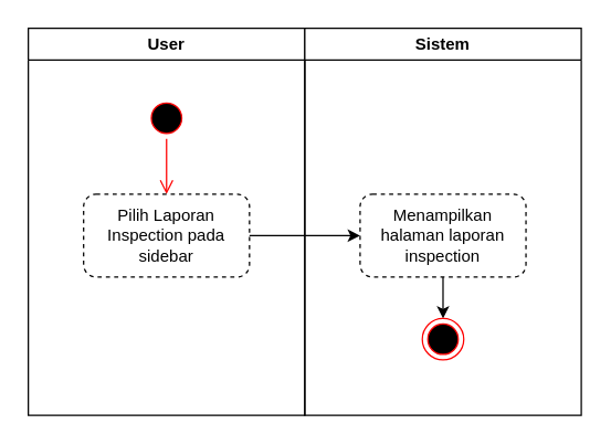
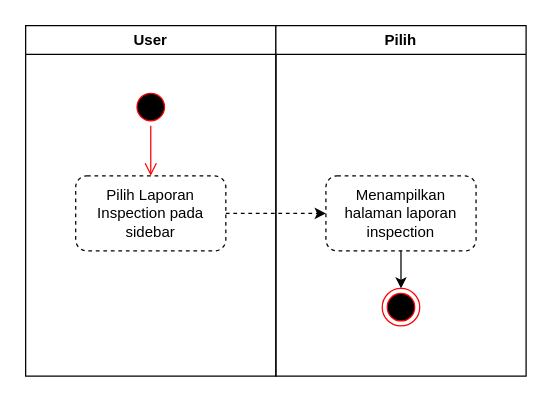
  <mxCell id="0" />
  <mxCell id="1" parent="0" />
  <mxCell id="2" value="User" style="swimlane;whiteSpace=wrap;html=1;" vertex="1" parent="1"><mxGeometry x="20" y="20" width="200" height="280" as="geometry" /></mxCell>
  <mxCell id="3" value="" style="ellipse;html=1;shape=startState;fillColor=#000000;strokeColor=#ff0000;" vertex="1" parent="2"><mxGeometry x="85" y="50" width="30" height="30" as="geometry" /></mxCell>
  <mxCell id="4" value="" style="edgeStyle=orthogonalEdgeStyle;html=1;verticalAlign=bottom;endArrow=open;endSize=8;strokeColor=#ff0000;entryX=0.5;entryY=0;entryDx=0;entryDy=0;" edge="1" parent="2" source="3" target="5"><mxGeometry relative="1" as="geometry"><mxPoint x="100" y="140" as="targetPoint" /></mxGeometry></mxCell>
  <mxCell id="5" value="Pilih Laporan Inspection pada sidebar" style="rounded=1;whiteSpace=wrap;html=1;dashed=1;" vertex="1" parent="2"><mxGeometry x="40" y="120" width="120" height="60" as="geometry" /></mxCell>
- <mxCell id="6" value="Sistem" style="swimlane;whiteSpace=wrap;html=1;" vertex="1" parent="1"><mxGeometry x="220" y="20" width="200" height="280" as="geometry" /></mxCell>
+ <mxCell id="6" value="Pilih" style="swimlane;whiteSpace=wrap;html=1;" vertex="1" parent="1"><mxGeometry x="220" y="20" width="200" height="280" as="geometry" /></mxCell>
  <mxCell id="7" value="" style="edgeStyle=none;html=1;" edge="1" parent="6" source="8" target="9"><mxGeometry relative="1" as="geometry" /></mxCell>
  <mxCell id="8" value="Menampilkan halaman laporan inspection" style="rounded=1;whiteSpace=wrap;html=1;dashed=1;" vertex="1" parent="6"><mxGeometry x="40" y="120" width="120" height="60" as="geometry" /></mxCell>
  <mxCell id="9" value="" style="ellipse;html=1;shape=endState;fillColor=#000000;strokeColor=#ff0000;" vertex="1" parent="6"><mxGeometry x="85" y="210" width="30" height="30" as="geometry" /></mxCell>
- <mxCell id="10" value="" style="edgeStyle=none;html=1;" edge="1" parent="1" source="5" target="8"><mxGeometry relative="1" as="geometry" /></mxCell>
+ <mxCell id="10" value="" style="edgeStyle=none;html=1;dashed=1;" edge="1" parent="1" source="5" target="8"><mxGeometry relative="1" as="geometry" /></mxCell>
